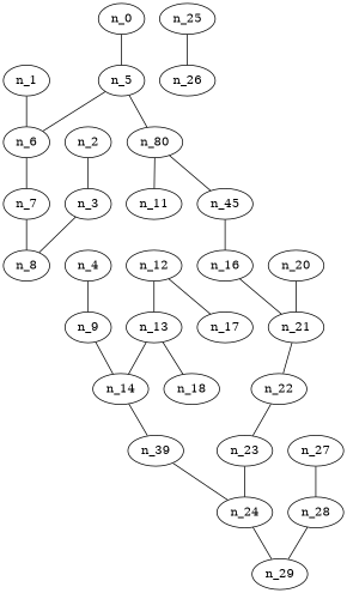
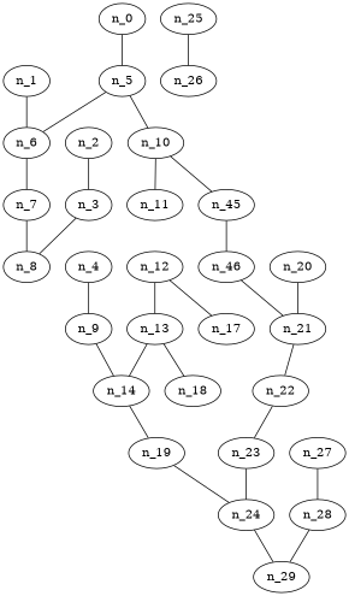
  graph {
    n_0
    n_5
    n_6
-   n_10 [label=n_80]
+   n_10
    n_1
    n_7
    n_2
    n_3
    n_8
    n_4
    n_9
    n_14
    n_11
    n14 [label=n_45]
-   n_19 [label=n_39]
-   n_16
+   n_19
+   n_16 [label=n_46]
    n_12
    n_13
    n_17
    n_18
    n_24
    n_21
    n_22
    n_29
    n_20
    n_23
    n_25
    n_26
    n_27
    n_28
    n_0 -- n_5
    n_5 -- n_6
    n_5 -- n_10
    n_6 -- n_7
    n_10 -- n_11
    n_10 -- n14
    n_1 -- n_6
    n_7 -- n_8
    n_2 -- n_3
    n_3 -- n_8
    n_4 -- n_9
    n_9 -- n_14
    n_14 -- n_19
    n14 -- n_16
    n_19 -- n_24
    n_16 -- n_21
    n_12 -- n_13
    n_12 -- n_17
    n_13 -- n_14
    n_13 -- n_18
    n_24 -- n_29
    n_21 -- n_22
    n_22 -- n_23
    n_20 -- n_21
    n_23 -- n_24
    n_25 -- n_26
    n_27 -- n_28
    n_28 -- n_29
  }
